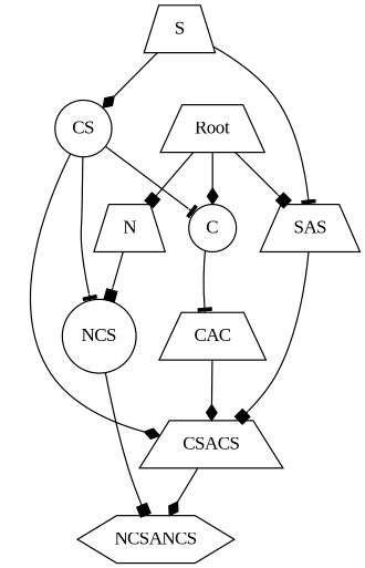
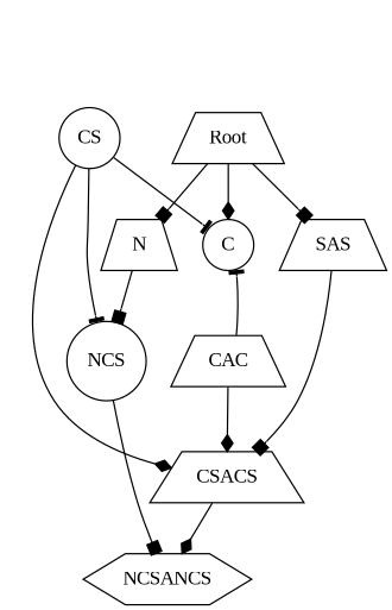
  strict digraph {
    fontname="Liberation Serif"
    node [fontname="Liberation Serif" shape=trapezium]
    edge [arrowhead=diamond contraint=true fontname="Liberation Serif"]
-   n1 [label=S]
    n2 [label=CS shape=circle]
    n3 [label=SAS]
    n4 [label=C shape=circle]
    n5 [label=NCS shape=circle]
    n6 [label=CSACS]
    Root
    n8 [label=N]
    n9 [label=CAC]
    n10 [label=NCSANCS shape=hexagon]
-   n1 -> n2
-   n1 -> n3 [arrowhead=tee]
    n2 -> n4 [arrowhead=tee]
    n2 -> n5 [arrowhead=tee]
    n2 -> n6
    n3 -> n6 [arrowhead=box]
-   n4 -> n9 [arrowhead=tee]
+   n9 -> n4 [arrowhead=tee]
    n5 -> n10 [arrowhead=box]
    n6 -> n10
    Root -> n3 [arrowhead=box]
    Root -> n4
    Root -> n8 [arrowhead=box]
    n8 -> n5 [arrowhead=box]
    n9 -> n6
  }
